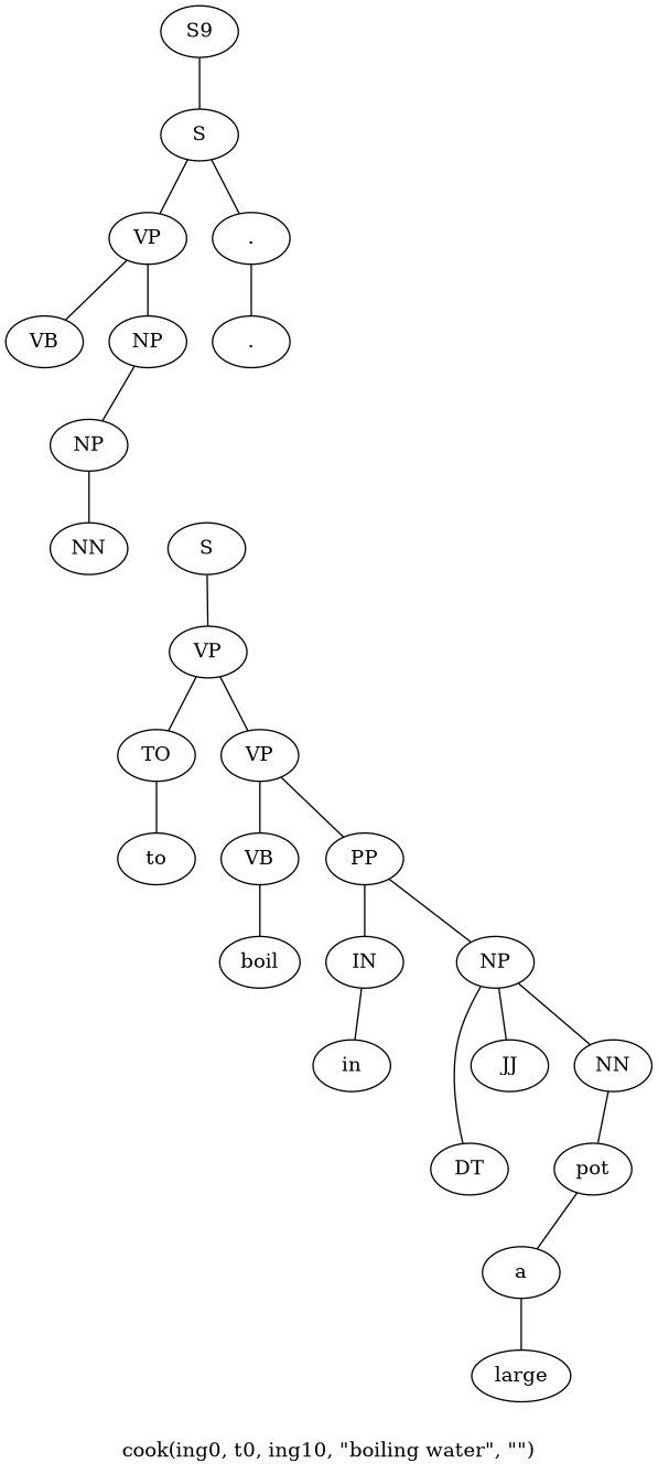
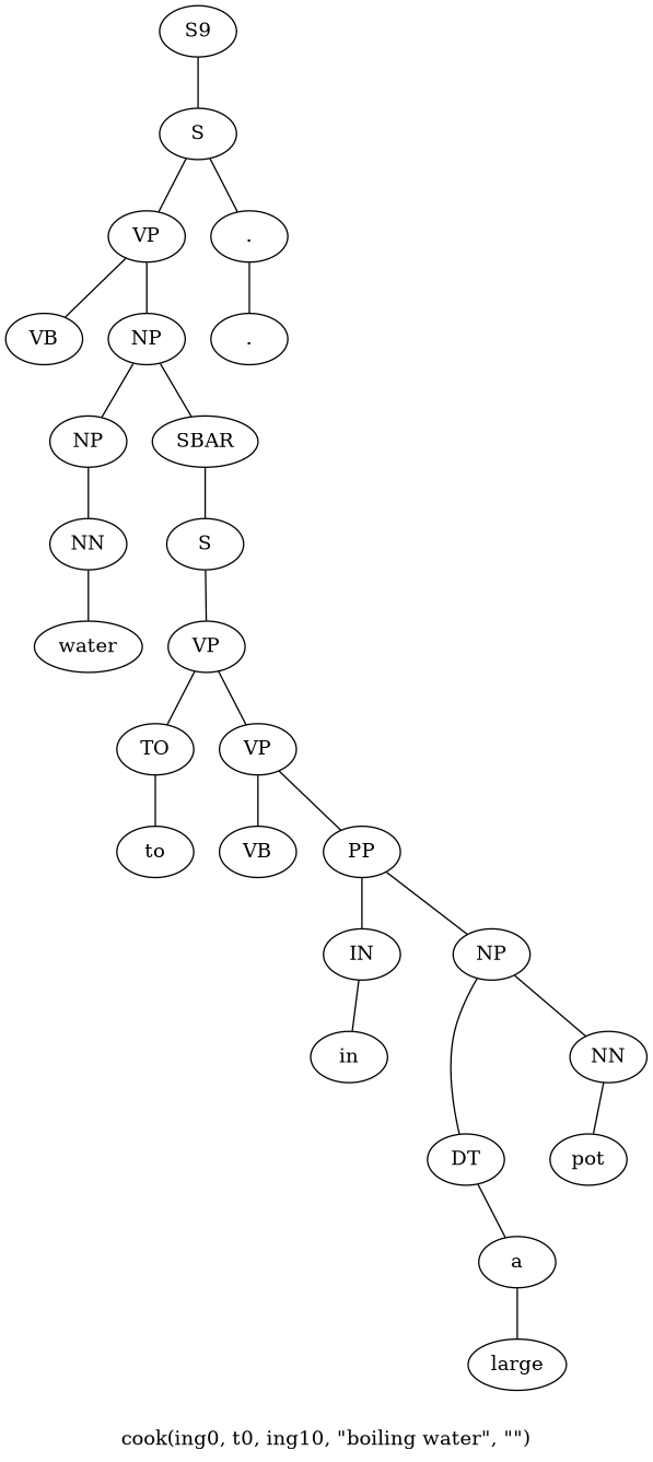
  graph {
    label="cook(ing0, t0, ing10, \"boiling water\", \"\")"
    n1 [label=S9]
    n2 [label=S]
    n3 [label=VP]
    n4 [label="."]
    n5 [label=VB]
    n6 [label=NP]
    n7 [label="."]
    n8 [label=NP]
+   n9 [label=SBAR]
    n10 [label=NN]
    n11 [label=S]
+   n12 [label=water]
    n13 [label=VP]
    n14 [label=TO]
    n15 [label=VP]
    n16 [label=to]
    n17 [label=VB]
    n18 [label=PP]
-   n19 [label=boil]
    n20 [label=IN]
    n21 [label=NP]
    n22 [label=in]
    n23 [label=DT]
-   n24 [label=JJ]
    n25 [label=NN]
    n26 [label=a]
    n27 [label=pot]
    n28 [label=large]
    n1 -- n2
    n2 -- n3
    n2 -- n4
    n3 -- n5
    n3 -- n6
    n4 -- n7
    n6 -- n8
+   n6 -- n9
    n8 -- n10
+   n9 -- n11
+   n10 -- n12
    n11 -- n13
    n13 -- n14
    n13 -- n15
    n14 -- n16
    n15 -- n17
    n15 -- n18
-   n17 -- n19
    n18 -- n20
    n18 -- n21
    n20 -- n22
    n21 -- n23
-   n21 -- n24
    n21 -- n25
-   n27 -- n26
+   n23 -- n26
    n25 -- n27
    n26 -- n28
  }
